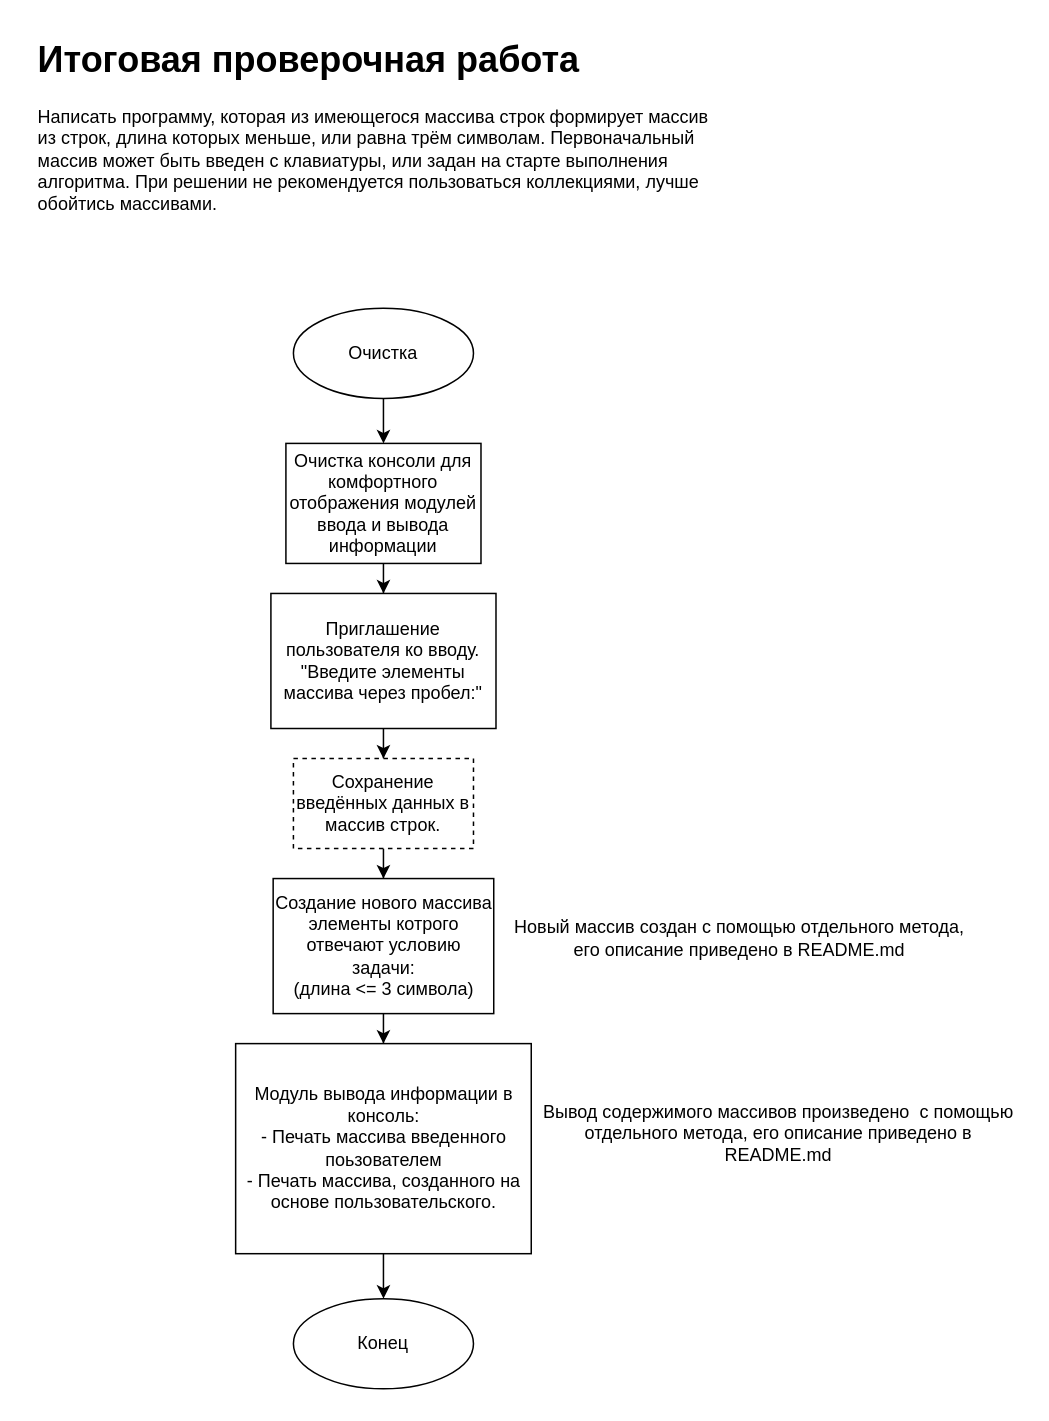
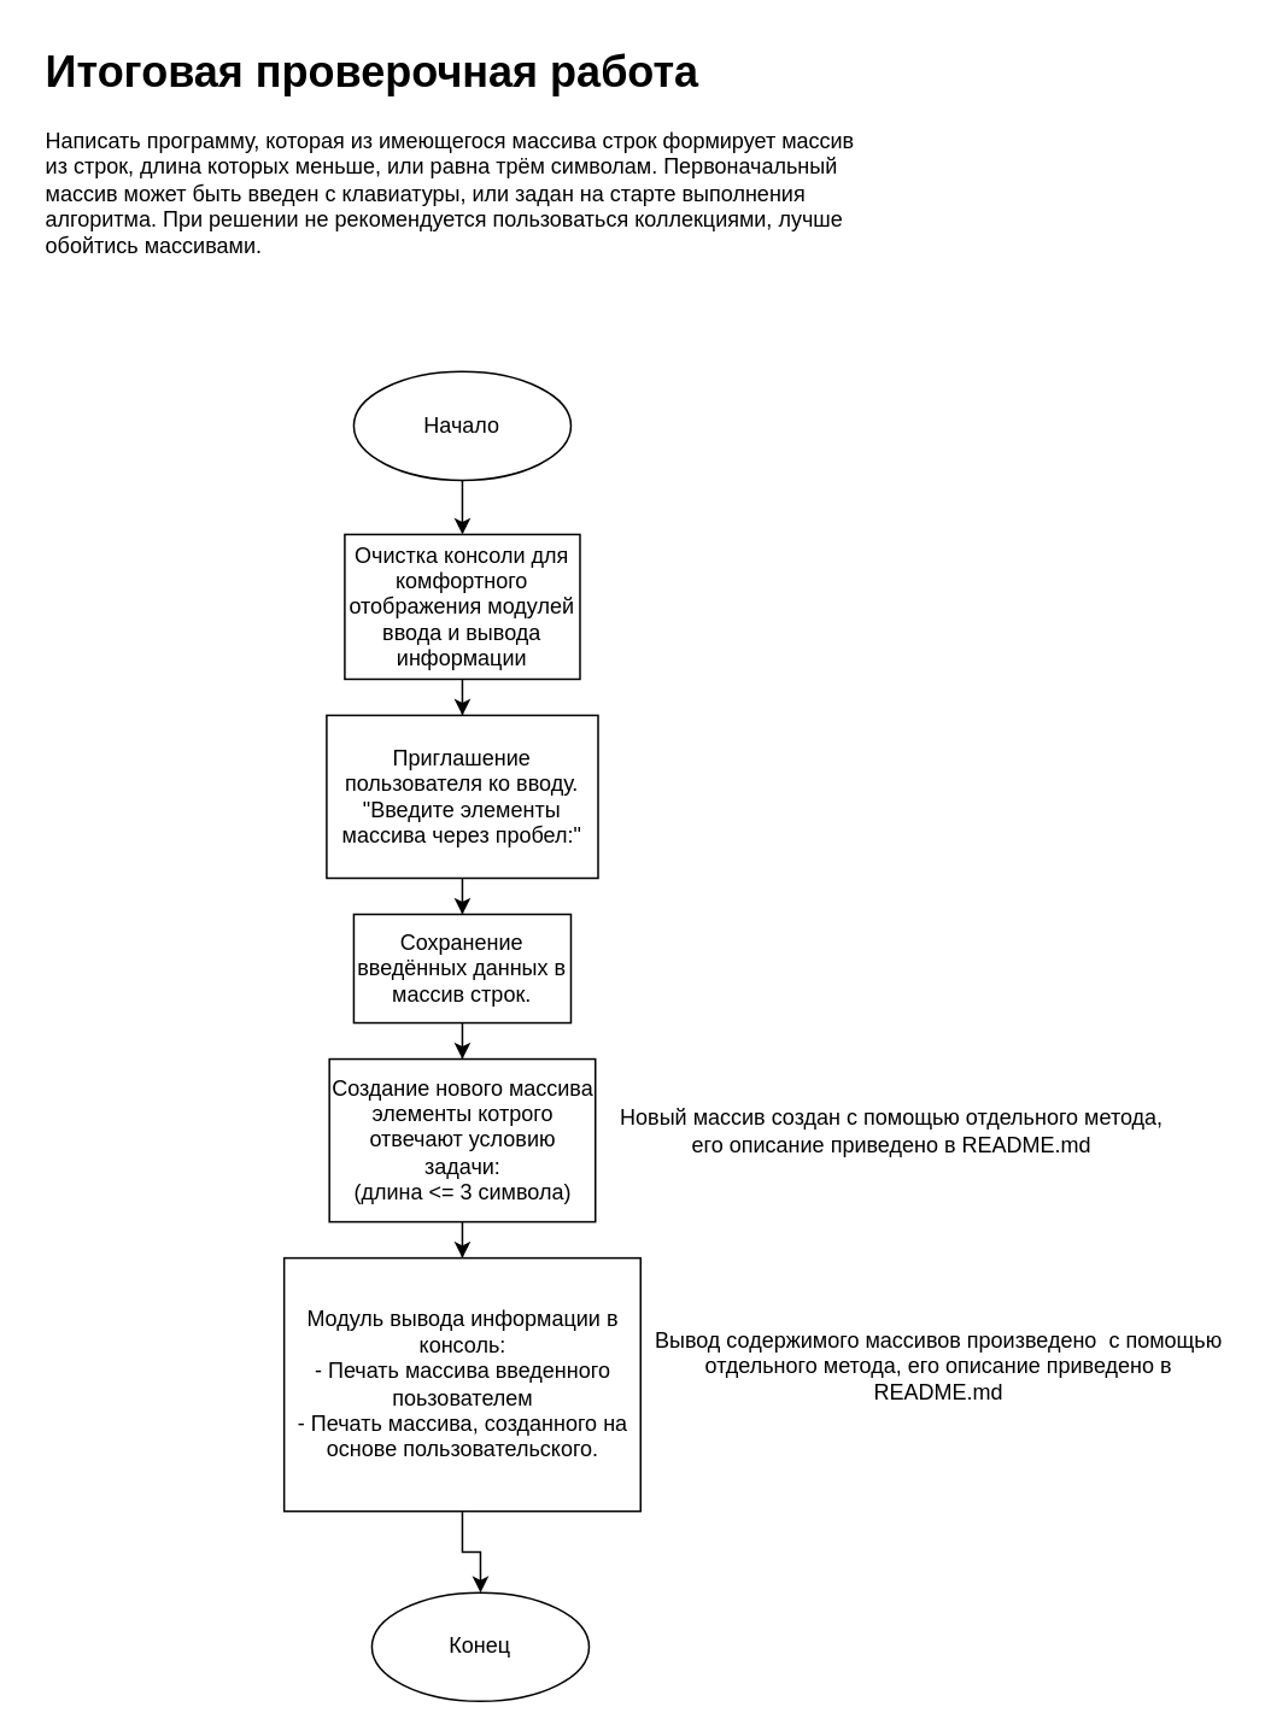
  <mxCell id="0" />
  <mxCell id="1" parent="0" />
  <mxCell id="2" value="" style="edgeStyle=orthogonalEdgeStyle;rounded=0;orthogonalLoop=1;jettySize=auto;html=1;" parent="1" source="3" target="5" edge="1"><mxGeometry relative="1" as="geometry" /></mxCell>
- <mxCell id="3" value="Очистка" style="ellipse;whiteSpace=wrap;html=1;" parent="1" vertex="1"><mxGeometry x="195" y="205" width="120" height="60" as="geometry" /></mxCell>
+ <mxCell id="3" value="Начало" style="ellipse;whiteSpace=wrap;html=1;" parent="1" vertex="1"><mxGeometry x="195" y="205" width="120" height="60" as="geometry" /></mxCell>
  <mxCell id="4" value="" style="edgeStyle=orthogonalEdgeStyle;rounded=0;orthogonalLoop=1;jettySize=auto;html=1;" parent="1" source="5" target="7" edge="1"><mxGeometry relative="1" as="geometry" /></mxCell>
  <mxCell id="5" value="Очистка консоли для комфортного отображения модулей ввода и вывода информации" style="rounded=0;whiteSpace=wrap;html=1;" parent="1" vertex="1"><mxGeometry x="190" y="295" width="130" height="80" as="geometry" /></mxCell>
  <mxCell id="6" value="" style="edgeStyle=orthogonalEdgeStyle;rounded=0;orthogonalLoop=1;jettySize=auto;html=1;" parent="1" source="7" target="9" edge="1"><mxGeometry relative="1" as="geometry" /></mxCell>
  <mxCell id="7" value="Приглашение пользователя ко вводу.&lt;br&gt;&quot;Введите элементы массива через пробел:&quot;" style="rounded=0;whiteSpace=wrap;html=1;" parent="1" vertex="1"><mxGeometry x="180" y="395" width="150" height="90" as="geometry" /></mxCell>
  <mxCell id="8" value="" style="edgeStyle=orthogonalEdgeStyle;rounded=0;orthogonalLoop=1;jettySize=auto;html=1;" parent="1" source="9" target="11" edge="1"><mxGeometry relative="1" as="geometry" /></mxCell>
- <mxCell id="9" value="Сохранение введённых данных в массив строк." style="rounded=0;whiteSpace=wrap;html=1;dashed=1;" parent="1" vertex="1"><mxGeometry x="195" y="505" width="120" height="60" as="geometry" /></mxCell>
+ <mxCell id="9" value="Сохранение введённых данных в массив строк." style="rounded=0;whiteSpace=wrap;html=1;" parent="1" vertex="1"><mxGeometry x="195" y="505" width="120" height="60" as="geometry" /></mxCell>
  <mxCell id="10" value="" style="edgeStyle=orthogonalEdgeStyle;rounded=0;orthogonalLoop=1;jettySize=auto;html=1;" parent="1" source="11" target="13" edge="1"><mxGeometry relative="1" as="geometry" /></mxCell>
  <mxCell id="11" value="Создание нового массива элементы котрого отвечают условию задачи:&lt;br&gt;(длина &amp;lt;= 3 символа)" style="rounded=0;whiteSpace=wrap;html=1;" parent="1" vertex="1"><mxGeometry x="181.5" y="585" width="147" height="90" as="geometry" /></mxCell>
  <mxCell id="12" value="" style="edgeStyle=orthogonalEdgeStyle;rounded=0;orthogonalLoop=1;jettySize=auto;html=1;" parent="1" source="13" target="14" edge="1"><mxGeometry relative="1" as="geometry" /></mxCell>
  <mxCell id="13" value="Модуль вывода информации в консоль:&lt;br&gt;- Печать массива введенного поьзователем&lt;br&gt;- Печать массива, созданного на основе пользовательского." style="rounded=0;whiteSpace=wrap;html=1;" parent="1" vertex="1"><mxGeometry x="156.5" y="695" width="197" height="140" as="geometry" /></mxCell>
- <mxCell id="14" value="Конец" style="ellipse;whiteSpace=wrap;html=1;" parent="1" vertex="1"><mxGeometry x="195" y="865" width="120" height="60" as="geometry" /></mxCell>
+ <mxCell id="14" value="Конец" style="ellipse;whiteSpace=wrap;html=1;" parent="1" vertex="1"><mxGeometry x="205" y="880" width="120" height="60" as="geometry" /></mxCell>
  <mxCell id="15" value="&lt;h1&gt;Итоговая проверочная работа&lt;/h1&gt;&lt;p&gt;Написать программу, которая из имеющегося массива строк формирует массив из строк, длина которых меньше, или равна трём символам. Первоначальный массив может быть введен с клавиатуры, или задан&amp;nbsp;на старте выполнения алгоритма. При решении не рекомендуется пользоваться коллекциями, лучше обойтись массивами.&lt;/p&gt;" style="text;html=1;strokeColor=none;fillColor=none;spacing=5;spacingTop=-20;whiteSpace=wrap;overflow=hidden;rounded=0;" parent="1" vertex="1"><mxGeometry x="20" y="20" width="470" height="150" as="geometry" /></mxCell>
  <mxCell id="16" value="Новый массив создан с помощью отдельного метода, его описание приведено в README.md" style="text;html=1;strokeColor=none;fillColor=none;align=center;verticalAlign=middle;whiteSpace=wrap;rounded=0;" parent="1" vertex="1"><mxGeometry x="334" y="600" width="317" height="50" as="geometry" /></mxCell>
  <mxCell id="17" value="Вывод содержимого массивов произведено&amp;nbsp; с помощью отдельного метода, его описание приведено в README.md" style="text;html=1;strokeColor=none;fillColor=none;align=center;verticalAlign=middle;whiteSpace=wrap;rounded=0;" parent="1" vertex="1"><mxGeometry x="360" y="730" width="317" height="50" as="geometry" /></mxCell>
